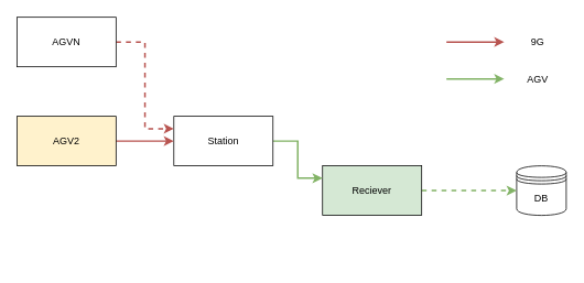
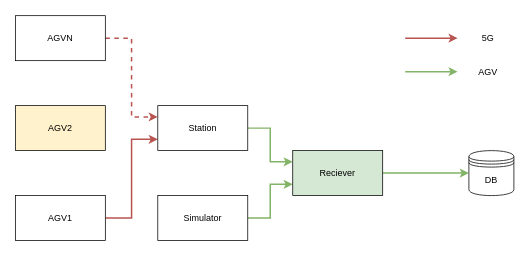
  <mxCell id="0" />
  <mxCell id="1" parent="0" />
+ <mxCell id="2" style="edgeStyle=orthogonalEdgeStyle;rounded=0;orthogonalLoop=1;jettySize=auto;html=1;entryX=0;entryY=0.75;entryDx=0;entryDy=0;fillColor=#f8cecc;strokeColor=#b85450;strokeWidth=2;" edge="1" parent="1" source="3" target="10"><mxGeometry relative="1" as="geometry" /></mxCell>
+ <mxCell id="3" value="AGV1" style="rounded=0;whiteSpace=wrap;html=1;" vertex="1" parent="1"><mxGeometry x="20" y="260" width="120" height="60" as="geometry" /></mxCell>
+ <mxCell id="4" style="edgeStyle=orthogonalEdgeStyle;rounded=0;orthogonalLoop=1;jettySize=auto;html=1;entryX=0;entryY=0.75;entryDx=0;entryDy=0;fillColor=#d5e8d4;strokeColor=#82b366;strokeWidth=2;" edge="1" parent="1" source="5" target="8"><mxGeometry relative="1" as="geometry" /></mxCell>
+ <mxCell id="5" value="Simulator" style="rounded=0;whiteSpace=wrap;html=1;" vertex="1" parent="1"><mxGeometry x="210" y="260" width="120" height="60" as="geometry" /></mxCell>
  <mxCell id="6" value="DB" style="shape=datastore;whiteSpace=wrap;html=1;" vertex="1" parent="1"><mxGeometry x="625" y="200" width="60" height="60" as="geometry" /></mxCell>
- <mxCell id="7" style="edgeStyle=orthogonalEdgeStyle;rounded=0;orthogonalLoop=1;jettySize=auto;html=1;entryX=0;entryY=0.5;entryDx=0;entryDy=0;fillColor=#d5e8d4;strokeColor=#82b366;strokeWidth=2;dashed=1;" edge="1" parent="1" source="8" target="6"><mxGeometry relative="1" as="geometry" /></mxCell>
+ <mxCell id="7" style="edgeStyle=orthogonalEdgeStyle;rounded=0;orthogonalLoop=1;jettySize=auto;html=1;entryX=0;entryY=0.5;entryDx=0;entryDy=0;fillColor=#d5e8d4;strokeColor=#82b366;strokeWidth=2;" edge="1" parent="1" source="8" target="6"><mxGeometry relative="1" as="geometry" /></mxCell>
  <mxCell id="8" value="Reciever" style="rounded=0;whiteSpace=wrap;html=1;fillColor=#d5e8d4;" vertex="1" parent="1"><mxGeometry x="390" y="200" width="120" height="60" as="geometry" /></mxCell>
  <mxCell id="9" style="edgeStyle=orthogonalEdgeStyle;rounded=0;orthogonalLoop=1;jettySize=auto;html=1;entryX=0;entryY=0.25;entryDx=0;entryDy=0;fillColor=#d5e8d4;strokeColor=#82b366;strokeWidth=2;" edge="1" parent="1" source="10" target="8"><mxGeometry relative="1" as="geometry" /></mxCell>
  <mxCell id="10" value="Station" style="rounded=0;whiteSpace=wrap;html=1;" vertex="1" parent="1"><mxGeometry x="210" y="140" width="120" height="60" as="geometry" /></mxCell>
- <mxCell id="11" style="edgeStyle=orthogonalEdgeStyle;rounded=0;orthogonalLoop=1;jettySize=auto;html=1;fillColor=#f8cecc;strokeColor=#b85450;strokeWidth=2;" edge="1" parent="1" source="12" target="10"><mxGeometry relative="1" as="geometry" /></mxCell>
  <mxCell id="12" value="AGV2" style="rounded=0;whiteSpace=wrap;html=1;fillColor=#fff2cc;" vertex="1" parent="1"><mxGeometry x="20" y="140" width="120" height="60" as="geometry" /></mxCell>
  <mxCell id="13" style="edgeStyle=orthogonalEdgeStyle;rounded=0;orthogonalLoop=1;jettySize=auto;html=1;entryX=0;entryY=0.25;entryDx=0;entryDy=0;fillColor=#f8cecc;strokeColor=#b85450;strokeWidth=2;dashed=1;" edge="1" parent="1" source="14" target="10"><mxGeometry relative="1" as="geometry" /></mxCell>
  <mxCell id="14" value="AGVN" style="rounded=0;whiteSpace=wrap;html=1;" vertex="1" parent="1"><mxGeometry x="20" y="20" width="120" height="60" as="geometry" /></mxCell>
  <mxCell id="15" value="" style="endArrow=classic;html=1;rounded=0;fillColor=#f8cecc;strokeColor=#b85450;strokeWidth=2;" edge="1" parent="1"><mxGeometry width="50" height="50" relative="1" as="geometry"><mxPoint x="540" y="50" as="sourcePoint" /><mxPoint x="610" y="50" as="targetPoint" /></mxGeometry></mxCell>
  <mxCell id="16" value="" style="endArrow=classic;html=1;rounded=0;fillColor=#d5e8d4;strokeColor=#82b366;strokeWidth=2;" edge="1" parent="1"><mxGeometry width="50" height="50" relative="1" as="geometry"><mxPoint x="540" y="94.66" as="sourcePoint" /><mxPoint x="610" y="94.66" as="targetPoint" /></mxGeometry></mxCell>
- <mxCell id="17" value="9G" style="text;html=1;align=center;verticalAlign=middle;resizable=0;points=[];autosize=1;strokeColor=none;fillColor=none;" vertex="1" parent="1"><mxGeometry x="630" y="35" width="40" height="30" as="geometry" /></mxCell>
+ <mxCell id="17" value="5G" style="text;html=1;align=center;verticalAlign=middle;resizable=0;points=[];autosize=1;strokeColor=none;fillColor=none;" vertex="1" parent="1"><mxGeometry x="630" y="35" width="40" height="30" as="geometry" /></mxCell>
  <mxCell id="18" value="AGV" style="text;html=1;align=center;verticalAlign=middle;resizable=0;points=[];autosize=1;strokeColor=none;fillColor=none;" vertex="1" parent="1"><mxGeometry x="625" y="80" width="50" height="30" as="geometry" /></mxCell>
